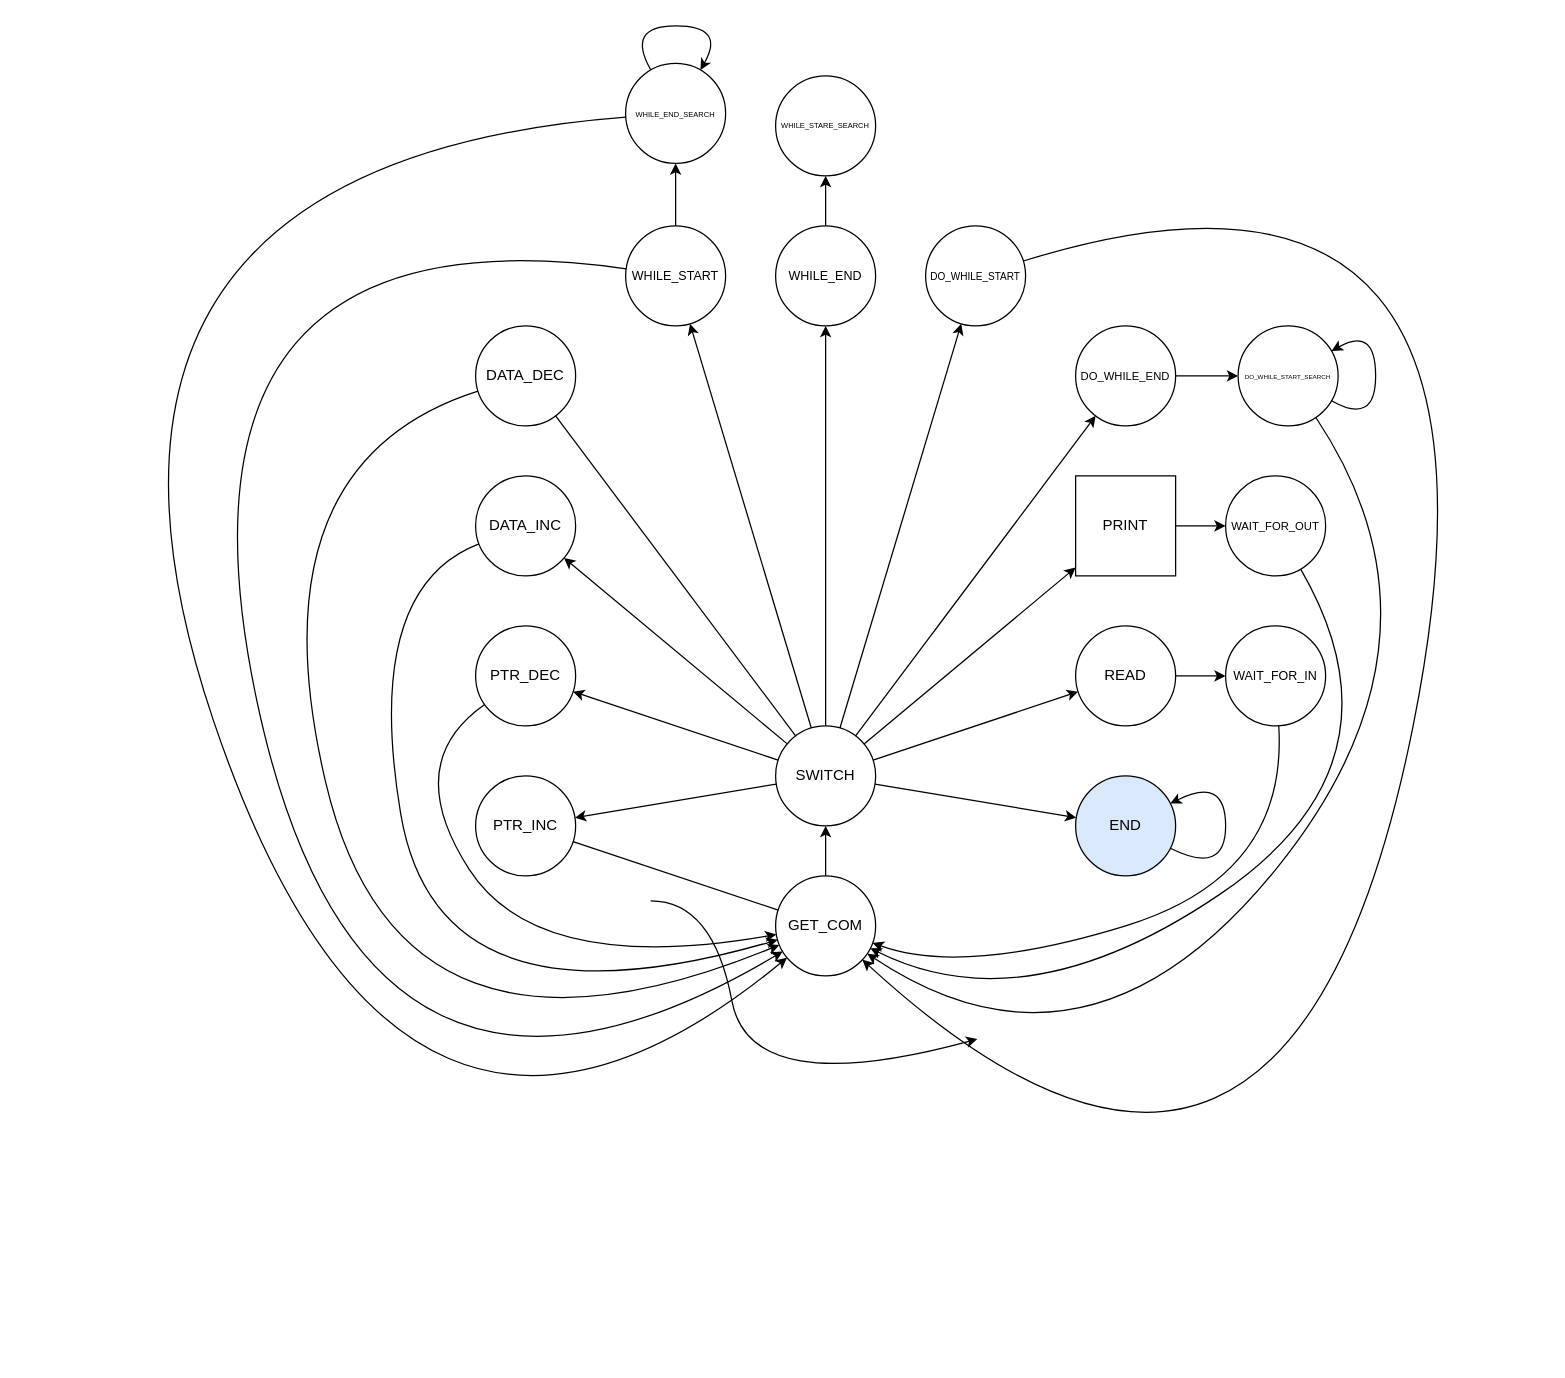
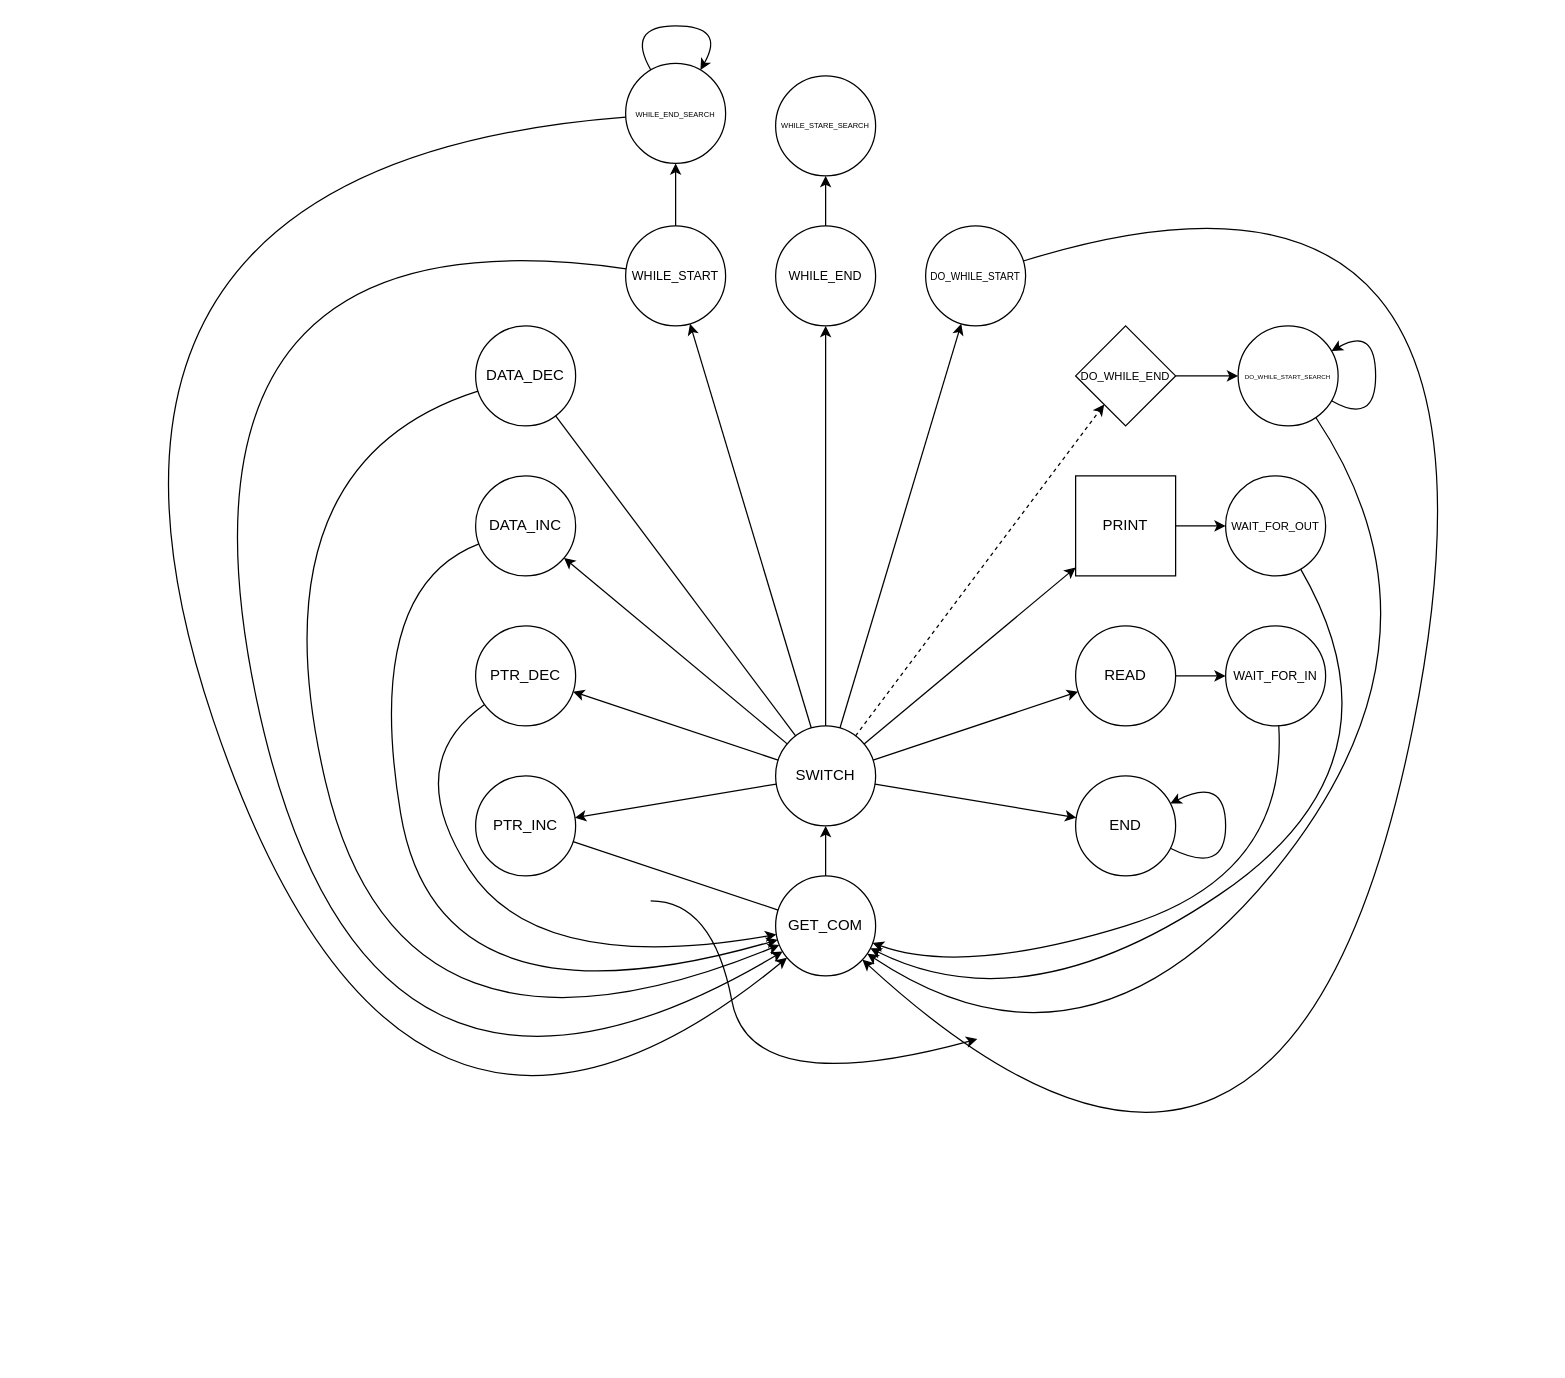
  <mxCell id="0" />
  <mxCell id="1" parent="0" />
  <mxCell id="2" value="" style="curved=1;endArrow=classic;html=1;rounded=0;fontSize=10;" parent="1" edge="1"><mxGeometry width="50" height="50" relative="1" as="geometry"><mxPoint x="520" y="720" as="sourcePoint" /><mxPoint x="781.409" y="830.525" as="targetPoint" /><Array as="points"><mxPoint x="570" y="720" /><mxPoint x="600" y="880" /></Array></mxGeometry></mxCell>
  <mxCell id="3" style="edgeStyle=orthogonalEdgeStyle;rounded=0;orthogonalLoop=1;jettySize=auto;html=1;entryX=0.5;entryY=1;entryDx=0;entryDy=0;strokeWidth=1;fontSize=12;startArrow=none;startFill=0;endArrow=classic;endFill=1;" edge="1" parent="1" source="4" target="5"><mxGeometry relative="1" as="geometry" /></mxCell>
  <mxCell id="4" value="GET_COM" style="ellipse;whiteSpace=wrap;html=1;aspect=fixed;fontSize=12;" vertex="1" parent="1"><mxGeometry x="620" y="700" width="80" height="80" as="geometry" /></mxCell>
  <mxCell id="5" value="SWITCH" style="ellipse;whiteSpace=wrap;html=1;aspect=fixed;fontSize=12;" vertex="1" parent="1"><mxGeometry x="620" y="580" width="80" height="80" as="geometry" /></mxCell>
  <mxCell id="6" value="PTR_INC" style="ellipse;whiteSpace=wrap;html=1;aspect=fixed;fontSize=12;" vertex="1" parent="1"><mxGeometry x="380" y="620" width="80" height="80" as="geometry" /></mxCell>
  <mxCell id="7" value="PTR_DEC" style="ellipse;whiteSpace=wrap;html=1;aspect=fixed;fontSize=12;" vertex="1" parent="1"><mxGeometry x="380" y="500" width="80" height="80" as="geometry" /></mxCell>
  <mxCell id="8" value="DATA_INC" style="ellipse;whiteSpace=wrap;html=1;aspect=fixed;fontSize=12;" vertex="1" parent="1"><mxGeometry x="380" y="380" width="80" height="80" as="geometry" /></mxCell>
- <mxCell id="9" value="END" style="ellipse;whiteSpace=wrap;html=1;aspect=fixed;fontSize=12;fillColor=#dae8fc;" vertex="1" parent="1"><mxGeometry x="860" y="620" width="80" height="80" as="geometry" /></mxCell>
+ <mxCell id="9" value="END" style="ellipse;whiteSpace=wrap;html=1;aspect=fixed;fontSize=12;" vertex="1" parent="1"><mxGeometry x="860" y="620" width="80" height="80" as="geometry" /></mxCell>
  <mxCell id="10" style="edgeStyle=orthogonalEdgeStyle;rounded=0;orthogonalLoop=1;jettySize=auto;html=1;strokeWidth=1;fontSize=10;startArrow=none;startFill=0;endArrow=classic;endFill=1;" edge="1" parent="1" source="11" target="43"><mxGeometry relative="1" as="geometry" /></mxCell>
  <mxCell id="11" value="READ" style="ellipse;whiteSpace=wrap;html=1;aspect=fixed;fontSize=12;" vertex="1" parent="1"><mxGeometry x="860" y="500" width="80" height="80" as="geometry" /></mxCell>
  <mxCell id="12" style="edgeStyle=orthogonalEdgeStyle;rounded=0;orthogonalLoop=1;jettySize=auto;html=1;strokeWidth=1;fontSize=10;startArrow=none;startFill=0;endArrow=classic;endFill=1;" edge="1" parent="1" source="13" target="45"><mxGeometry relative="1" as="geometry" /></mxCell>
  <mxCell id="13" value="PRINT" style="whiteSpace=wrap;html=1;aspect=fixed;fontSize=12;rounded=0;" vertex="1" parent="1"><mxGeometry x="860" y="380" width="80" height="80" as="geometry" /></mxCell>
  <mxCell id="14" value="DATA_DEC" style="ellipse;whiteSpace=wrap;html=1;aspect=fixed;fontSize=12;" vertex="1" parent="1"><mxGeometry x="380" y="260" width="80" height="80" as="geometry" /></mxCell>
  <mxCell id="15" style="edgeStyle=orthogonalEdgeStyle;rounded=0;orthogonalLoop=1;jettySize=auto;html=1;strokeWidth=1;fontSize=5;startArrow=none;startFill=0;endArrow=classic;endFill=1;" edge="1" parent="1" source="16" target="47"><mxGeometry relative="1" as="geometry" /></mxCell>
- <mxCell id="16" value="&lt;font style=&quot;font-size: 9px;&quot;&gt;DO_WHILE_END&lt;/font&gt;" style="ellipse;whiteSpace=wrap;html=1;aspect=fixed;fontSize=12;" vertex="1" parent="1"><mxGeometry x="860" y="260" width="80" height="80" as="geometry" /></mxCell>
+ <mxCell id="16" value="&lt;font style=&quot;font-size: 9px;&quot;&gt;DO_WHILE_END&lt;/font&gt;" style="rhombus;whiteSpace=wrap;html=1;aspect=fixed;fontSize=12;" vertex="1" parent="1"><mxGeometry x="860" y="260" width="80" height="80" as="geometry" /></mxCell>
  <mxCell id="17" style="edgeStyle=orthogonalEdgeStyle;rounded=0;orthogonalLoop=1;jettySize=auto;html=1;strokeWidth=1;fontSize=7;startArrow=none;startFill=0;endArrow=classic;endFill=1;" edge="1" parent="1" source="18" target="38"><mxGeometry relative="1" as="geometry" /></mxCell>
  <mxCell id="18" value="&lt;font style=&quot;font-size: 10px;&quot;&gt;WHILE_START&lt;/font&gt;" style="ellipse;whiteSpace=wrap;html=1;aspect=fixed;fontSize=12;" vertex="1" parent="1"><mxGeometry x="500" y="180" width="80" height="80" as="geometry" /></mxCell>
  <mxCell id="19" value="&lt;font style=&quot;font-size: 8px;&quot;&gt;DO_WHILE_START&lt;/font&gt;" style="ellipse;whiteSpace=wrap;html=1;aspect=fixed;fontSize=12;" vertex="1" parent="1"><mxGeometry x="740" y="180" width="80" height="80" as="geometry" /></mxCell>
  <mxCell id="20" style="edgeStyle=orthogonalEdgeStyle;rounded=0;orthogonalLoop=1;jettySize=auto;html=1;strokeWidth=1;fontSize=6;startArrow=none;startFill=0;endArrow=classic;endFill=1;" edge="1" parent="1" source="21" target="41"><mxGeometry relative="1" as="geometry" /></mxCell>
  <mxCell id="21" value="&lt;font style=&quot;font-size: 10px;&quot;&gt;WHILE_END&lt;/font&gt;" style="ellipse;whiteSpace=wrap;html=1;aspect=fixed;fontSize=12;" vertex="1" parent="1"><mxGeometry x="620" y="180" width="80" height="80" as="geometry" /></mxCell>
  <mxCell id="22" value="" style="endArrow=classic;html=1;rounded=0;strokeWidth=1;fontSize=12;" edge="1" parent="1" source="5" target="6"><mxGeometry width="50" height="50" relative="1" as="geometry"><mxPoint x="540" y="700" as="sourcePoint" /><mxPoint x="590" y="650" as="targetPoint" /></mxGeometry></mxCell>
  <mxCell id="23" value="" style="endArrow=classic;html=1;rounded=0;strokeWidth=1;fontSize=12;" edge="1" parent="1" source="5" target="7"><mxGeometry width="50" height="50" relative="1" as="geometry"><mxPoint x="590" y="560" as="sourcePoint" /><mxPoint x="640" y="510" as="targetPoint" /></mxGeometry></mxCell>
  <mxCell id="24" value="" style="endArrow=classic;html=1;rounded=0;strokeWidth=1;fontSize=12;" edge="1" parent="1" source="5" target="8"><mxGeometry width="50" height="50" relative="1" as="geometry"><mxPoint x="550" y="510" as="sourcePoint" /><mxPoint x="600" y="460" as="targetPoint" /></mxGeometry></mxCell>
  <mxCell id="25" value="" style="endArrow=none;html=1;rounded=0;strokeWidth=1;fontSize=12;" edge="1" parent="1" source="5" target="14"><mxGeometry width="50" height="50" relative="1" as="geometry"><mxPoint x="590" y="490" as="sourcePoint" /><mxPoint x="640" y="440" as="targetPoint" /></mxGeometry></mxCell>
  <mxCell id="26" value="" style="endArrow=classic;html=1;rounded=0;strokeWidth=1;fontSize=12;" edge="1" parent="1" source="5" target="18"><mxGeometry width="50" height="50" relative="1" as="geometry"><mxPoint x="690" y="460" as="sourcePoint" /><mxPoint x="740" y="410" as="targetPoint" /></mxGeometry></mxCell>
  <mxCell id="27" value="" style="endArrow=classic;html=1;rounded=0;strokeWidth=1;fontSize=12;" edge="1" parent="1" source="5" target="21"><mxGeometry width="50" height="50" relative="1" as="geometry"><mxPoint x="700" y="450" as="sourcePoint" /><mxPoint x="750" y="400" as="targetPoint" /></mxGeometry></mxCell>
  <mxCell id="28" value="" style="endArrow=classic;html=1;rounded=0;strokeWidth=1;fontSize=12;" edge="1" parent="1" source="5" target="19"><mxGeometry width="50" height="50" relative="1" as="geometry"><mxPoint x="740" y="430" as="sourcePoint" /><mxPoint x="790" y="380" as="targetPoint" /></mxGeometry></mxCell>
- <mxCell id="29" value="" style="endArrow=classic;html=1;rounded=0;strokeWidth=1;fontSize=12;" edge="1" parent="1" source="5" target="16"><mxGeometry width="50" height="50" relative="1" as="geometry"><mxPoint x="770" y="480" as="sourcePoint" /><mxPoint x="820" y="430" as="targetPoint" /></mxGeometry></mxCell>
+ <mxCell id="29" value="" style="endArrow=classic;html=1;rounded=0;strokeWidth=1;fontSize=12;dashed=1;" edge="1" parent="1" source="5" target="16"><mxGeometry width="50" height="50" relative="1" as="geometry"><mxPoint x="770" y="480" as="sourcePoint" /><mxPoint x="820" y="430" as="targetPoint" /></mxGeometry></mxCell>
  <mxCell id="30" value="" style="endArrow=classic;html=1;rounded=0;strokeWidth=1;fontSize=12;" edge="1" parent="1" source="5" target="13"><mxGeometry width="50" height="50" relative="1" as="geometry"><mxPoint x="760" y="550" as="sourcePoint" /><mxPoint x="810" y="500" as="targetPoint" /></mxGeometry></mxCell>
  <mxCell id="31" value="" style="endArrow=classic;html=1;rounded=0;strokeWidth=1;fontSize=12;" edge="1" parent="1" source="5" target="11"><mxGeometry width="50" height="50" relative="1" as="geometry"><mxPoint x="800" y="580" as="sourcePoint" /><mxPoint x="850" y="530" as="targetPoint" /></mxGeometry></mxCell>
  <mxCell id="32" value="" style="endArrow=classic;html=1;rounded=0;strokeWidth=1;fontSize=12;" edge="1" parent="1" source="5" target="9"><mxGeometry width="50" height="50" relative="1" as="geometry"><mxPoint x="770" y="710" as="sourcePoint" /><mxPoint x="820" y="660" as="targetPoint" /></mxGeometry></mxCell>
  <mxCell id="33" value="" style="endArrow=none;html=1;rounded=0;strokeWidth=1;fontSize=9;" edge="1" parent="1" source="6" target="4"><mxGeometry width="50" height="50" relative="1" as="geometry"><mxPoint x="370" y="820" as="sourcePoint" /><mxPoint y="770" as="targetPoint" x="420" /></mxGeometry></mxCell>
  <mxCell id="34" value="" style="curved=1;endArrow=classic;html=1;rounded=0;strokeWidth=1;fontSize=9;" edge="1" parent="1" source="7" target="4"><mxGeometry width="50" height="50" relative="1" as="geometry"><mxPoint x="190" y="740" as="sourcePoint" /><mxPoint x="240" y="690" as="targetPoint" /><Array as="points"><mxPoint x="320" y="610" /><mxPoint x="430" y="780" /></Array></mxGeometry></mxCell>
  <mxCell id="35" value="" style="curved=1;endArrow=classic;html=1;rounded=0;strokeWidth=1;fontSize=9;" edge="1" parent="1" source="14" target="4"><mxGeometry width="50" height="50" relative="1" as="geometry"><mxPoint x="50" y="460" as="sourcePoint" /><mxPoint x="100" y="410" as="targetPoint" /><Array as="points"><mxPoint x="200" y="370" /><mxPoint x="320" y="880" /></Array></mxGeometry></mxCell>
  <mxCell id="36" value="" style="curved=1;endArrow=classic;html=1;rounded=0;strokeWidth=1;fontSize=9;" edge="1" parent="1" source="8" target="4"><mxGeometry width="50" height="50" relative="1" as="geometry"><mxPoint x="240" y="470" as="sourcePoint" /><mxPoint x="290" y="420" as="targetPoint" /><Array as="points"><mxPoint x="290" y="470" /><mxPoint x="350" y="830" /></Array></mxGeometry></mxCell>
  <mxCell id="37" value="" style="curved=1;endArrow=classic;html=1;rounded=0;strokeWidth=1;fontSize=9;" edge="1" parent="1" source="18" target="4"><mxGeometry width="50" height="50" relative="1" as="geometry"><mxPoint x="140" y="190" as="sourcePoint" /><mxPoint x="190" y="140" as="targetPoint" /><Array as="points"><mxPoint x="120" y="160" /><mxPoint x="290" y="960" /></Array></mxGeometry></mxCell>
  <mxCell id="38" value="&lt;font style=&quot;font-size: 6px;&quot;&gt;WHILE_END_SEARCH&lt;/font&gt;" style="ellipse;whiteSpace=wrap;html=1;aspect=fixed;fontSize=9;" vertex="1" parent="1"><mxGeometry x="500" y="50" width="80" height="80" as="geometry" /></mxCell>
  <mxCell id="39" value="" style="curved=1;endArrow=classic;html=1;rounded=0;strokeWidth=1;fontSize=7;" edge="1" parent="1" source="38" target="4"><mxGeometry width="50" height="50" relative="1" as="geometry"><mxPoint x="-130" y="190" as="sourcePoint" /><mxPoint x="-80" y="140" as="targetPoint" /><Array as="points"><mxPoint x="20" y="130" /><mxPoint x="320" y="1020" /></Array></mxGeometry></mxCell>
  <mxCell id="40" value="" style="curved=1;endArrow=classic;html=1;rounded=0;strokeWidth=1;fontSize=7;" edge="1" parent="1" source="38" target="38"><mxGeometry width="50" height="50" relative="1" as="geometry"><mxPoint x="430" y="30" as="sourcePoint" /><mxPoint x="480" y="-20" as="targetPoint" /><Array as="points"><mxPoint x="500" y="20" /><mxPoint x="580" y="20" /></Array></mxGeometry></mxCell>
  <mxCell id="41" value="&lt;font style=&quot;font-size: 6px;&quot;&gt;WHILE_STARE_SEARCH&lt;/font&gt;" style="ellipse;whiteSpace=wrap;html=1;aspect=fixed;fontSize=7;" vertex="1" parent="1"><mxGeometry x="620" y="60" width="80" height="80" as="geometry" /></mxCell>
  <mxCell id="42" value="" style="curved=1;endArrow=classic;html=1;rounded=0;strokeWidth=1;fontSize=6;" edge="1" parent="1" source="9" target="9"><mxGeometry width="50" height="50" relative="1" as="geometry"><mxPoint x="1090" y="770" as="sourcePoint" /><mxPoint x="1140" y="720" as="targetPoint" /><Array as="points"><mxPoint x="980" y="700" /><mxPoint x="980" y="620" /></Array></mxGeometry></mxCell>
  <mxCell id="43" value="&lt;font style=&quot;font-size: 10px;&quot;&gt;WAIT_FOR_IN&lt;/font&gt;" style="ellipse;whiteSpace=wrap;html=1;aspect=fixed;fontSize=6;" vertex="1" parent="1"><mxGeometry x="980" y="500" width="80" height="80" as="geometry" /></mxCell>
  <mxCell id="44" value="" style="curved=1;endArrow=classic;html=1;rounded=0;strokeWidth=1;fontSize=10;" edge="1" parent="1" source="43" target="4"><mxGeometry width="50" height="50" relative="1" as="geometry"><mxPoint x="1100" y="770" as="sourcePoint" /><mxPoint x="1150" y="720" as="targetPoint" /><Array as="points"><mxPoint x="1030" y="700" /><mxPoint x="770" y="780" /></Array></mxGeometry></mxCell>
  <mxCell id="45" value="&lt;font style=&quot;font-size: 9px;&quot;&gt;WAIT_FOR_OUT&lt;/font&gt;" style="ellipse;whiteSpace=wrap;html=1;aspect=fixed;fontSize=10;" vertex="1" parent="1"><mxGeometry x="980" y="380" width="80" height="80" as="geometry" /></mxCell>
  <mxCell id="46" value="" style="curved=1;endArrow=classic;html=1;rounded=0;strokeWidth=1;fontSize=9;" edge="1" parent="1" source="45" target="4"><mxGeometry width="50" height="50" relative="1" as="geometry"><mxPoint x="1190" y="720" as="sourcePoint" /><mxPoint x="1240" y="670" as="targetPoint" /><Array as="points"><mxPoint x="1130" y="610" /><mxPoint x="820" y="820" /></Array></mxGeometry></mxCell>
  <mxCell id="47" value="&lt;font style=&quot;font-size: 5px;&quot;&gt;DO_WHILE_START_SEARCH&lt;/font&gt;" style="ellipse;whiteSpace=wrap;html=1;aspect=fixed;fontSize=9;" vertex="1" parent="1"><mxGeometry x="990" y="260" width="80" height="80" as="geometry" /></mxCell>
  <mxCell id="48" value="" style="curved=1;endArrow=classic;html=1;rounded=0;strokeWidth=1;fontSize=5;" edge="1" parent="1" source="47" target="47"><mxGeometry width="50" height="50" relative="1" as="geometry"><mxPoint x="1130" y="320" as="sourcePoint" /><mxPoint x="1180" y="270" as="targetPoint" /><Array as="points"><mxPoint x="1100" y="340" /><mxPoint x="1100" y="260" /></Array></mxGeometry></mxCell>
  <mxCell id="49" value="" style="curved=1;endArrow=classic;html=1;rounded=0;strokeWidth=1;fontSize=5;" edge="1" parent="1" source="47" target="4"><mxGeometry width="50" height="50" relative="1" as="geometry"><mxPoint x="1190" y="400" as="sourcePoint" /><mxPoint x="1240" y="350" as="targetPoint" /><Array as="points"><mxPoint x="1170" y="510" /><mxPoint x="870" y="880" /></Array></mxGeometry></mxCell>
  <mxCell id="50" value="" style="curved=1;endArrow=classic;html=1;rounded=0;strokeWidth=1;fontSize=5;" edge="1" parent="1" source="19" target="4"><mxGeometry width="50" height="50" relative="1" as="geometry"><mxPoint x="1070" y="160" as="sourcePoint" /><mxPoint x="1120" y="110" as="targetPoint" /><Array as="points"><mxPoint x="1230" y="80" /><mxPoint x="1030" y="1080" /></Array></mxGeometry></mxCell>
